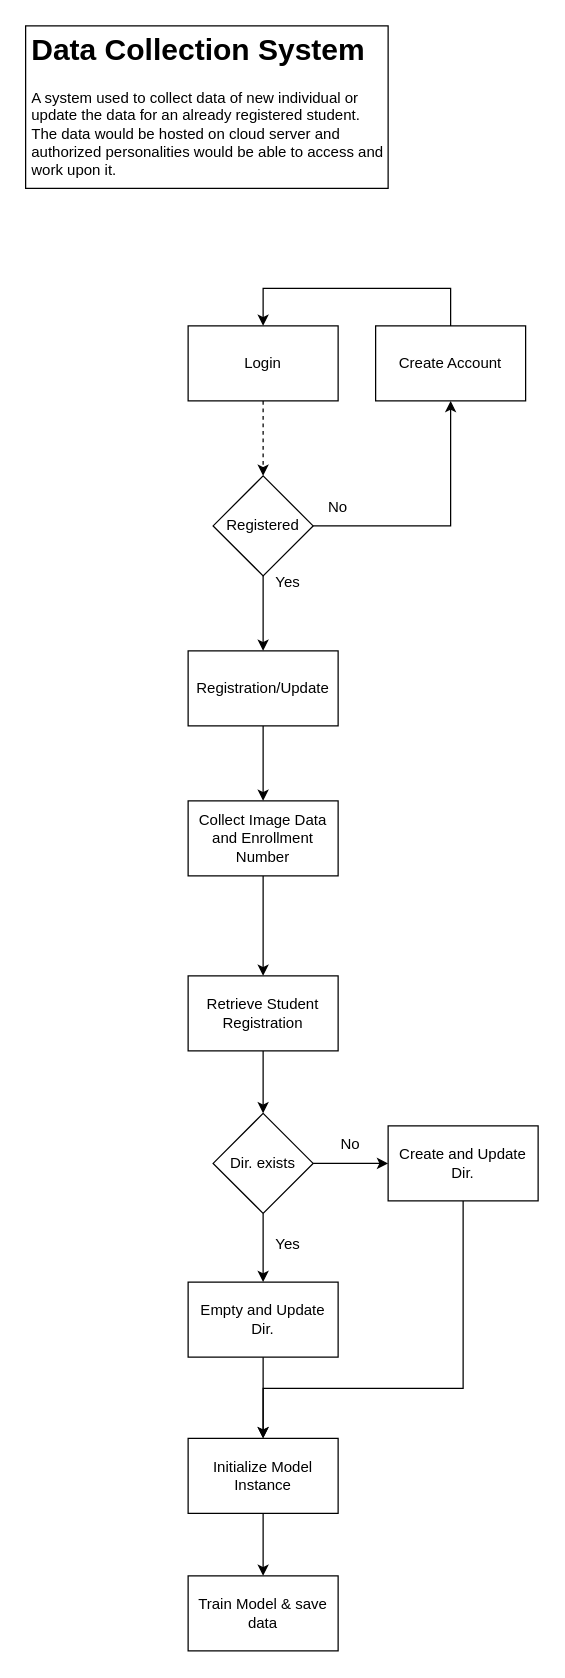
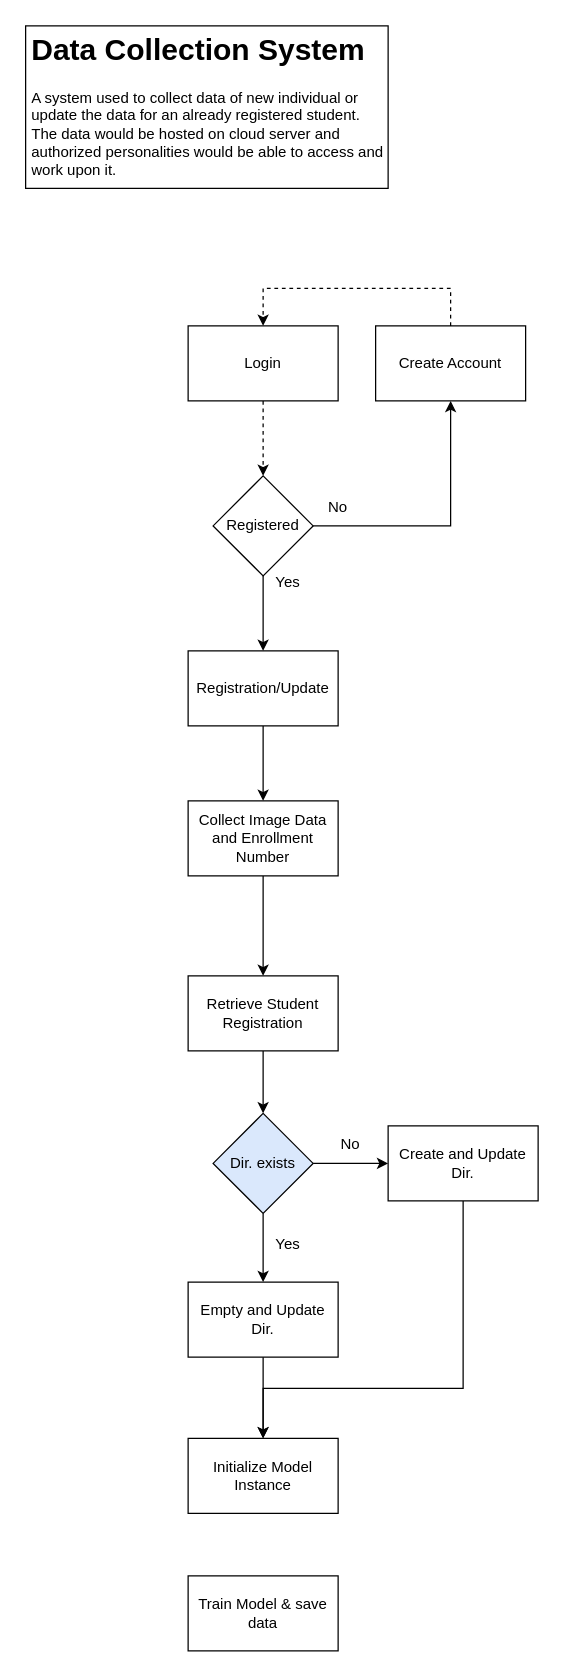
  <mxCell id="0" />
  <mxCell id="1" parent="0" />
  <mxCell id="2" value="Registration/Update" style="rounded=0;whiteSpace=wrap;html=1;" vertex="1" parent="1"><mxGeometry x="150" y="520" width="120" height="60" as="geometry" /></mxCell>
  <mxCell id="3" value="Collect Image Data and Enrollment Number" style="rounded=0;whiteSpace=wrap;html=1;" vertex="1" parent="1"><mxGeometry x="150" y="640" width="120" height="60" as="geometry" /></mxCell>
  <mxCell id="4" value="" style="endArrow=classic;html=1;rounded=0;edgeStyle=orthogonalEdgeStyle;exitX=0.5;exitY=1;exitDx=0;exitDy=0;entryX=0.5;entryY=0;entryDx=0;entryDy=0;" edge="1" parent="1" source="2" target="3"><mxGeometry width="50" height="50" relative="1" as="geometry"><mxPoint x="40" y="690" as="sourcePoint" /><mxPoint x="90" y="640" as="targetPoint" /></mxGeometry></mxCell>
  <mxCell id="5" value="" style="endArrow=classic;html=1;rounded=0;edgeStyle=orthogonalEdgeStyle;exitX=0.5;exitY=1;exitDx=0;exitDy=0;entryX=0.5;entryY=0;entryDx=0;entryDy=0;" edge="1" parent="1" source="3" target="6"><mxGeometry width="50" height="50" relative="1" as="geometry"><mxPoint x="340" y="840" as="sourcePoint" /><mxPoint x="210" y="780" as="targetPoint" /></mxGeometry></mxCell>
  <mxCell id="6" value="Retrieve Student Registration" style="rounded=0;whiteSpace=wrap;html=1;" vertex="1" parent="1"><mxGeometry x="150" y="780" width="120" height="60" as="geometry" /></mxCell>
  <mxCell id="7" value="" style="endArrow=classic;html=1;rounded=0;edgeStyle=orthogonalEdgeStyle;exitX=0.5;exitY=1;exitDx=0;exitDy=0;" edge="1" parent="1" source="6" target="8"><mxGeometry width="50" height="50" relative="1" as="geometry"><mxPoint x="340" y="950" as="sourcePoint" /><mxPoint x="210" y="900" as="targetPoint" /></mxGeometry></mxCell>
- <mxCell id="8" value="Dir. exists" style="rhombus;whiteSpace=wrap;html=1;" vertex="1" parent="1"><mxGeometry x="170" y="890" width="80" height="80" as="geometry" /></mxCell>
+ <mxCell id="8" value="Dir. exists" style="rhombus;whiteSpace=wrap;html=1;fillColor=#dae8fc;" vertex="1" parent="1"><mxGeometry x="170" y="890" width="80" height="80" as="geometry" /></mxCell>
  <mxCell id="9" value="" style="endArrow=classic;html=1;rounded=0;edgeStyle=orthogonalEdgeStyle;exitX=0.5;exitY=1;exitDx=0;exitDy=0;entryX=0.5;entryY=0;entryDx=0;entryDy=0;" edge="1" parent="1" source="8" target="13"><mxGeometry width="50" height="50" relative="1" as="geometry"><mxPoint x="340" y="950" as="sourcePoint" /><mxPoint x="210" y="1020" as="targetPoint" /></mxGeometry></mxCell>
  <mxCell id="10" value="" style="endArrow=classic;html=1;rounded=0;edgeStyle=orthogonalEdgeStyle;exitX=1;exitY=0.5;exitDx=0;exitDy=0;" edge="1" parent="1" source="8"><mxGeometry width="50" height="50" relative="1" as="geometry"><mxPoint x="269" y="940" as="sourcePoint" /><mxPoint x="310" y="930" as="targetPoint" /></mxGeometry></mxCell>
  <mxCell id="11" value="No" style="text;html=1;strokeColor=none;fillColor=none;align=center;verticalAlign=middle;whiteSpace=wrap;rounded=0;" vertex="1" parent="1"><mxGeometry x="250" y="900" width="60" height="30" as="geometry" /></mxCell>
  <mxCell id="12" value="Yes" style="text;html=1;strokeColor=none;fillColor=none;align=center;verticalAlign=middle;whiteSpace=wrap;rounded=0;" vertex="1" parent="1"><mxGeometry x="200" y="980" width="60" height="30" as="geometry" /></mxCell>
  <mxCell id="13" value="Empty and Update Dir." style="rounded=0;whiteSpace=wrap;html=1;" vertex="1" parent="1"><mxGeometry x="150" y="1025" width="120" height="60" as="geometry" /></mxCell>
  <mxCell id="14" value="Create and Update Dir." style="rounded=0;whiteSpace=wrap;html=1;" vertex="1" parent="1"><mxGeometry x="310" y="900" width="120" height="60" as="geometry" /></mxCell>
  <mxCell id="15" value="" style="endArrow=classic;html=1;rounded=0;edgeStyle=orthogonalEdgeStyle;exitX=0.5;exitY=1;exitDx=0;exitDy=0;" edge="1" parent="1" source="13"><mxGeometry width="50" height="50" relative="1" as="geometry"><mxPoint x="340" y="1050" as="sourcePoint" /><mxPoint x="210" y="1150" as="targetPoint" /></mxGeometry></mxCell>
  <mxCell id="16" value="" style="endArrow=classic;html=1;rounded=0;edgeStyle=orthogonalEdgeStyle;exitX=0.5;exitY=1;exitDx=0;exitDy=0;entryX=0.5;entryY=0;entryDx=0;entryDy=0;" edge="1" parent="1" source="14" target="17"><mxGeometry width="50" height="50" relative="1" as="geometry"><mxPoint x="220" y="1095" as="sourcePoint" /><mxPoint x="210" y="1150" as="targetPoint" /><Array as="points"><mxPoint x="370" y="1110" /><mxPoint x="210" y="1110" /></Array></mxGeometry></mxCell>
  <mxCell id="17" value="Initialize Model Instance" style="rounded=0;whiteSpace=wrap;html=1;" vertex="1" parent="1"><mxGeometry x="150" y="1150" width="120" height="60" as="geometry" /></mxCell>
- <mxCell id="18" value="" style="endArrow=classic;html=1;rounded=0;edgeStyle=orthogonalEdgeStyle;exitX=0.5;exitY=1;exitDx=0;exitDy=0;entryX=0.5;entryY=0;entryDx=0;entryDy=0;" edge="1" parent="1" source="17" target="19"><mxGeometry width="50" height="50" relative="1" as="geometry"><mxPoint x="340" y="1150" as="sourcePoint" /><mxPoint x="210" y="1260" as="targetPoint" /></mxGeometry></mxCell>
  <mxCell id="19" value="Train Model &amp;amp; save data" style="rounded=0;whiteSpace=wrap;html=1;" vertex="1" parent="1"><mxGeometry x="150" y="1260" width="120" height="60" as="geometry" /></mxCell>
  <mxCell id="20" value="&lt;h1&gt;Data Collection System&lt;/h1&gt;&lt;p&gt;A system used to collect data of new individual or update the data for an already registered student. The data would be hosted on cloud server and authorized personalities would be able to access and work upon it.&lt;/p&gt;" style="text;html=1;strokeColor=default;fillColor=none;spacing=5;spacingTop=-20;whiteSpace=wrap;overflow=hidden;rounded=0;" vertex="1" parent="1"><mxGeometry x="20" y="20" width="290" height="130" as="geometry" /></mxCell>
  <mxCell id="21" value="Login" style="rounded=0;whiteSpace=wrap;html=1;" vertex="1" parent="1"><mxGeometry x="150" y="260" width="120" height="60" as="geometry" /></mxCell>
  <mxCell id="22" value="" style="endArrow=classic;html=1;rounded=0;edgeStyle=orthogonalEdgeStyle;exitX=0.5;exitY=1;exitDx=0;exitDy=0;dashed=1;" edge="1" parent="1" source="21" target="23"><mxGeometry width="50" height="50" relative="1" as="geometry"><mxPoint x="380" y="310" as="sourcePoint" /><mxPoint x="220" y="300" as="targetPoint" /></mxGeometry></mxCell>
  <mxCell id="23" value="Registered" style="rhombus;whiteSpace=wrap;html=1;" vertex="1" parent="1"><mxGeometry x="170" y="380" width="80" height="80" as="geometry" /></mxCell>
  <mxCell id="24" value="" style="endArrow=classic;html=1;rounded=0;edgeStyle=orthogonalEdgeStyle;exitX=1;exitY=0.5;exitDx=0;exitDy=0;entryX=0.5;entryY=1;entryDx=0;entryDy=0;" edge="1" parent="1" source="23" target="25"><mxGeometry width="50" height="50" relative="1" as="geometry"><mxPoint x="380" y="310" as="sourcePoint" /><mxPoint x="360" y="250" as="targetPoint" /><Array as="points"><mxPoint x="360" y="420" /></Array></mxGeometry></mxCell>
  <mxCell id="25" value="Create Account" style="rounded=0;whiteSpace=wrap;html=1;" vertex="1" parent="1"><mxGeometry x="300" y="260" width="120" height="60" as="geometry" /></mxCell>
- <mxCell id="26" value="" style="endArrow=classic;html=1;rounded=0;edgeStyle=orthogonalEdgeStyle;entryX=0.5;entryY=0;entryDx=0;entryDy=0;exitX=0.5;exitY=0;exitDx=0;exitDy=0;" edge="1" parent="1" source="25" target="21"><mxGeometry width="50" height="50" relative="1" as="geometry"><mxPoint x="380" y="310" as="sourcePoint" /><mxPoint x="430" y="260" as="targetPoint" /><Array as="points"><mxPoint x="360" y="230" /><mxPoint x="210" y="230" /></Array></mxGeometry></mxCell>
+ <mxCell id="26" value="" style="endArrow=classic;html=1;rounded=0;edgeStyle=orthogonalEdgeStyle;entryX=0.5;entryY=0;entryDx=0;entryDy=0;exitX=0.5;exitY=0;exitDx=0;exitDy=0;dashed=1;" edge="1" parent="1" source="25" target="21"><mxGeometry width="50" height="50" relative="1" as="geometry"><mxPoint x="380" y="310" as="sourcePoint" /><mxPoint x="430" y="260" as="targetPoint" /><Array as="points"><mxPoint x="360" y="230" /><mxPoint x="210" y="230" /></Array></mxGeometry></mxCell>
  <mxCell id="27" value="" style="endArrow=classic;html=1;rounded=0;edgeStyle=orthogonalEdgeStyle;exitX=0.5;exitY=1;exitDx=0;exitDy=0;entryX=0.5;entryY=0;entryDx=0;entryDy=0;" edge="1" parent="1" source="23" target="2"><mxGeometry width="50" height="50" relative="1" as="geometry"><mxPoint x="300" y="540" as="sourcePoint" /><mxPoint x="350" y="490" as="targetPoint" /></mxGeometry></mxCell>
  <mxCell id="28" value="No" style="text;html=1;strokeColor=none;fillColor=none;align=center;verticalAlign=middle;whiteSpace=wrap;rounded=0;" vertex="1" parent="1"><mxGeometry x="240" y="390" width="60" height="30" as="geometry" /></mxCell>
  <mxCell id="29" value="Yes" style="text;html=1;strokeColor=none;fillColor=none;align=center;verticalAlign=middle;whiteSpace=wrap;rounded=0;" vertex="1" parent="1"><mxGeometry x="200" y="450" width="60" height="30" as="geometry" /></mxCell>
